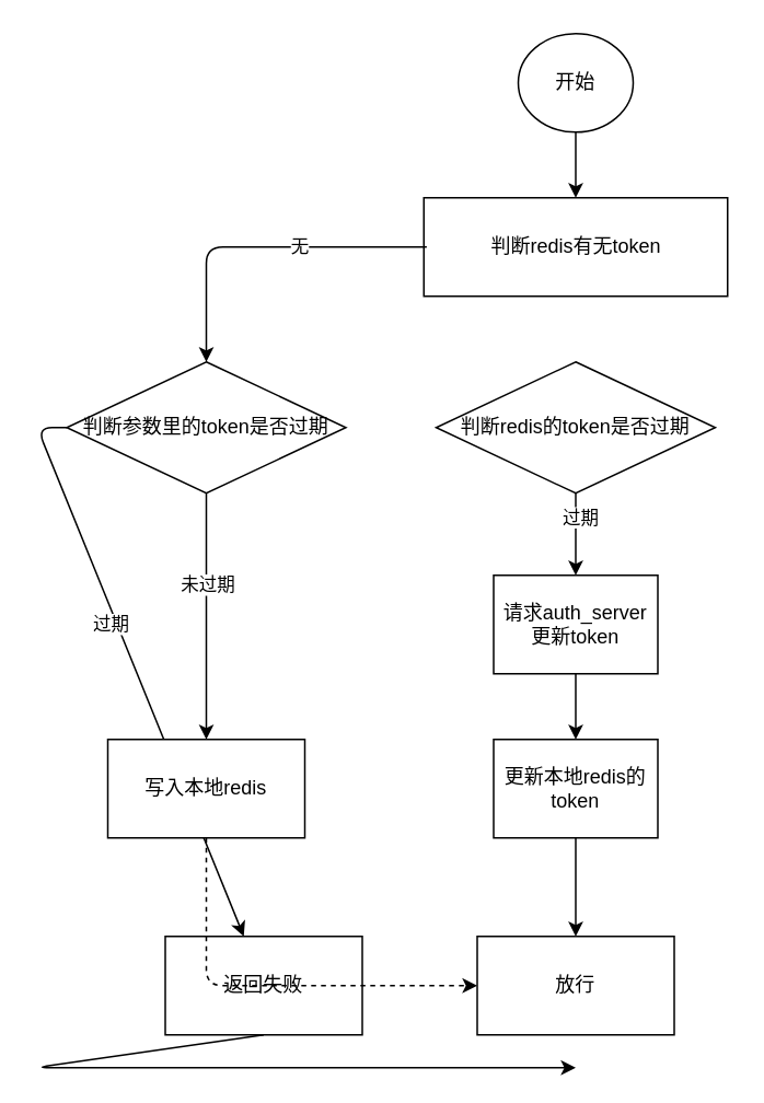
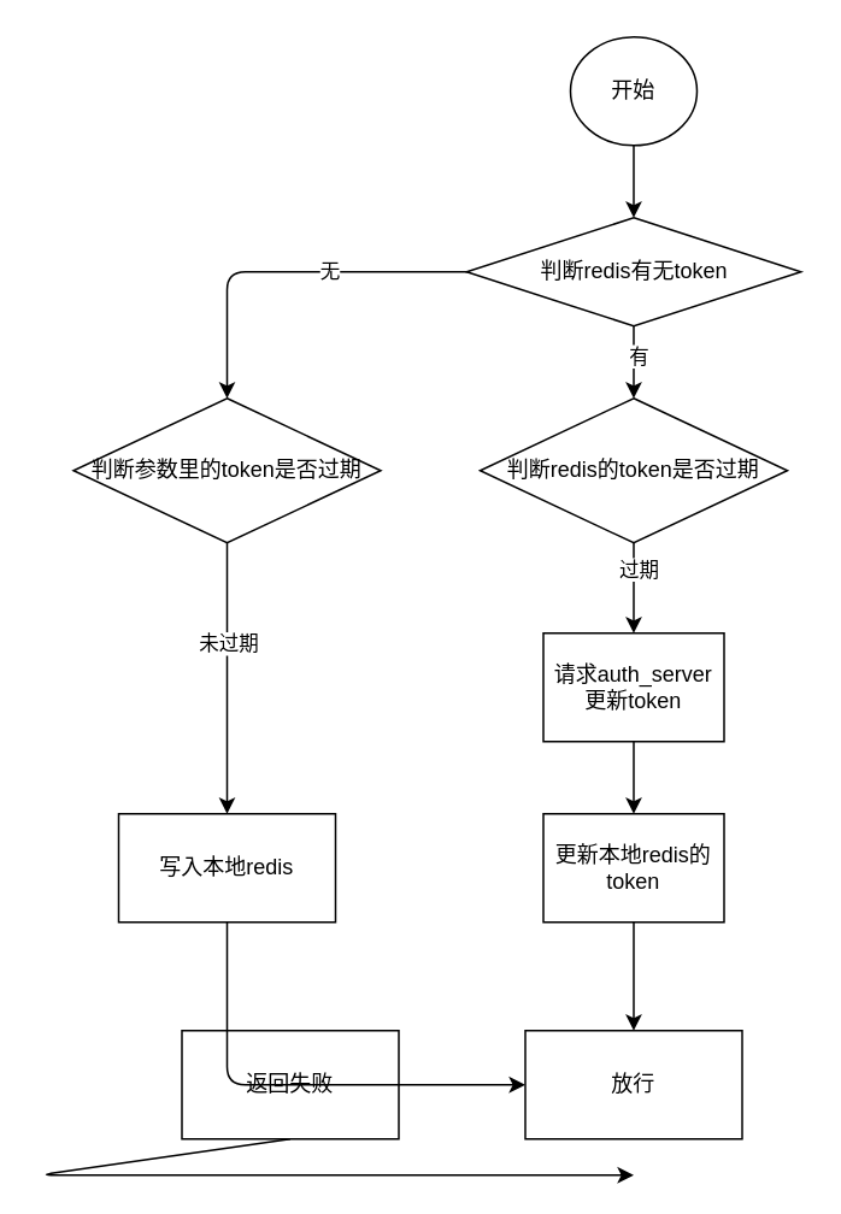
  <mxCell id="0" />
  <mxCell id="1" parent="0" />
  <mxCell id="2" value="开始" style="ellipse;whiteSpace=wrap;html=1;align=center;" vertex="1" parent="1"><mxGeometry x="315" y="20" width="70" height="60" as="geometry" /></mxCell>
- <mxCell id="3" value="判断redis有无token" style="whiteSpace=wrap;html=1;align=center;rounded=0;" vertex="1" parent="1"><mxGeometry x="257.5" y="120" width="185" height="60" as="geometry" /></mxCell>
+ <mxCell id="3" value="判断redis有无token" style="rhombus;whiteSpace=wrap;html=1;align=center;" vertex="1" parent="1"><mxGeometry x="257.5" y="120" width="185" height="60" as="geometry" /></mxCell>
  <mxCell id="4" value="" style="endArrow=classic;html=1;exitX=0.5;exitY=1;exitDx=0;exitDy=0;entryX=0.5;entryY=0;entryDx=0;entryDy=0;align=center;" edge="1" parent="1" source="2" target="3"><mxGeometry width="50" height="50" relative="1" as="geometry"><mxPoint x="340" y="300" as="sourcePoint" /><mxPoint x="390" y="250" as="targetPoint" /></mxGeometry></mxCell>
  <mxCell id="5" value="判断redis的token是否过期" style="rhombus;whiteSpace=wrap;html=1;align=center;" vertex="1" parent="1"><mxGeometry x="265" y="220" width="170" height="80" as="geometry" /></mxCell>
  <mxCell id="6" value="请求auth_server更新token" style="rounded=0;whiteSpace=wrap;html=1;align=center;" vertex="1" parent="1"><mxGeometry x="300" y="350" width="100" height="60" as="geometry" /></mxCell>
  <mxCell id="7" value="更新本地redis的token" style="rounded=0;whiteSpace=wrap;html=1;align=center;" vertex="1" parent="1"><mxGeometry x="300" y="450" width="100" height="60" as="geometry" /></mxCell>
  <mxCell id="8" value="放行" style="rounded=0;whiteSpace=wrap;html=1;align=center;" vertex="1" parent="1"><mxGeometry x="290" y="570" width="120" height="60" as="geometry" /></mxCell>
+ <mxCell id="9" value="" style="endArrow=classic;html=1;exitX=0.5;exitY=1;exitDx=0;exitDy=0;entryX=0.5;entryY=0;entryDx=0;entryDy=0;align=center;" edge="1" parent="1" source="3" target="5"><mxGeometry width="50" height="50" relative="1" as="geometry"><mxPoint x="360" y="90" as="sourcePoint" /><mxPoint x="360" y="130" as="targetPoint" /></mxGeometry></mxCell>
+ <mxCell id="10" value="有" style="edgeLabel;html=1;align=center;verticalAlign=middle;resizable=0;points=[];" vertex="1" connectable="0" parent="9"><mxGeometry x="-0.2" y="2" relative="1" as="geometry"><mxPoint as="offset" /></mxGeometry></mxCell>
  <mxCell id="11" value="" style="endArrow=classic;html=1;align=center;" edge="1" parent="1" target="6"><mxGeometry width="50" height="50" relative="1" as="geometry"><mxPoint x="350" y="300" as="sourcePoint" /><mxPoint x="400" y="250" as="targetPoint" /></mxGeometry></mxCell>
  <mxCell id="12" value="过期" style="edgeLabel;html=1;align=center;verticalAlign=middle;resizable=0;points=[];" vertex="1" connectable="0" parent="11"><mxGeometry x="-0.44" y="2" relative="1" as="geometry"><mxPoint as="offset" /></mxGeometry></mxCell>
  <mxCell id="13" value="" style="endArrow=classic;html=1;align=center;" edge="1" parent="1" source="6"><mxGeometry width="50" height="50" relative="1" as="geometry"><mxPoint x="350" y="460" as="sourcePoint" /><mxPoint x="350" y="450" as="targetPoint" /></mxGeometry></mxCell>
  <mxCell id="14" value="" style="endArrow=classic;html=1;exitX=0.5;exitY=1;exitDx=0;exitDy=0;entryX=0.5;entryY=0;entryDx=0;entryDy=0;align=center;" edge="1" parent="1" source="7" target="8"><mxGeometry width="50" height="50" relative="1" as="geometry"><mxPoint x="360" y="420" as="sourcePoint" /><mxPoint x="360" y="460" as="targetPoint" /></mxGeometry></mxCell>
  <mxCell id="15" value="判断参数里的token是否过期" style="rhombus;whiteSpace=wrap;html=1;align=center;" vertex="1" parent="1"><mxGeometry x="40" y="220" width="170" height="80" as="geometry" /></mxCell>
  <mxCell id="16" value="" style="endArrow=classic;html=1;exitX=0;exitY=0.5;exitDx=0;exitDy=0;entryX=0.5;entryY=0;entryDx=0;entryDy=0;align=center;" edge="1" parent="1" source="3" target="15"><mxGeometry width="50" height="50" relative="1" as="geometry"><mxPoint x="90" y="160" as="sourcePoint" /><mxPoint x="140" y="110" as="targetPoint" /><Array as="points"><mxPoint x="260" y="150" /><mxPoint x="125" y="150" /></Array></mxGeometry></mxCell>
  <mxCell id="17" value="无" style="edgeLabel;html=1;align=center;verticalAlign=middle;resizable=0;points=[];" vertex="1" connectable="0" parent="16"><mxGeometry x="-0.205" y="-1" relative="1" as="geometry"><mxPoint x="1" as="offset" /></mxGeometry></mxCell>
  <mxCell id="18" value="返回失败" style="rounded=0;whiteSpace=wrap;html=1;align=center;" vertex="1" parent="1"><mxGeometry x="100" y="570" width="120" height="60" as="geometry" /></mxCell>
- <mxCell id="19" value="" style="endArrow=classic;html=1;exitX=0;exitY=0.5;exitDx=0;exitDy=0;align=center;" edge="1" parent="1" source="15" target="18"><mxGeometry width="50" height="50" relative="1" as="geometry"><mxPoint x="110" y="350" as="sourcePoint" /><mxPoint x="160" y="300" as="targetPoint" /><Array as="points"><mxPoint x="22" y="260" /></Array></mxGeometry></mxCell>
- <mxCell id="20" value="过期" style="edgeLabel;html=1;align=center;verticalAlign=middle;resizable=0;points=[];" vertex="1" connectable="0" parent="19"><mxGeometry x="-0.178" y="-4" relative="1" as="geometry"><mxPoint as="offset" /></mxGeometry></mxCell>
  <mxCell id="21" value="" style="endArrow=classic;html=1;exitX=0.5;exitY=1;exitDx=0;exitDy=0;align=center;" edge="1" parent="1" source="18"><mxGeometry width="50" height="50" relative="1" as="geometry"><mxPoint x="100" y="700" as="sourcePoint" /><mxPoint x="350" y="650" as="targetPoint" /><Array as="points"><mxPoint x="20" y="650" /></Array></mxGeometry></mxCell>
  <mxCell id="22" value="写入本地redis" style="rounded=0;whiteSpace=wrap;html=1;align=center;" vertex="1" parent="1"><mxGeometry x="65" y="450" width="120" height="60" as="geometry" /></mxCell>
  <mxCell id="23" value="" style="endArrow=classic;html=1;exitX=0.5;exitY=1;exitDx=0;exitDy=0;entryX=0.5;entryY=0;entryDx=0;entryDy=0;align=center;" edge="1" parent="1" source="15" target="22"><mxGeometry width="50" height="50" relative="1" as="geometry"><mxPoint x="100" y="370" as="sourcePoint" /><mxPoint x="150" y="320" as="targetPoint" /></mxGeometry></mxCell>
  <mxCell id="24" value="未过期" style="edgeLabel;html=1;align=center;verticalAlign=middle;resizable=0;points=[];" vertex="1" connectable="0" parent="23"><mxGeometry x="-0.267" relative="1" as="geometry"><mxPoint as="offset" /></mxGeometry></mxCell>
- <mxCell id="25" value="" style="endArrow=classic;html=1;exitX=0.5;exitY=1;exitDx=0;exitDy=0;entryX=0;entryY=0.5;entryDx=0;entryDy=0;align=center;dashed=1;" edge="1" parent="1" source="22" target="8"><mxGeometry width="50" height="50" relative="1" as="geometry"><mxPoint x="120" y="570" as="sourcePoint" /><mxPoint x="170" y="520" as="targetPoint" /><Array as="points"><mxPoint x="125" y="600" /></Array></mxGeometry></mxCell>
+ <mxCell id="25" value="" style="endArrow=classic;html=1;exitX=0.5;exitY=1;exitDx=0;exitDy=0;entryX=0;entryY=0.5;entryDx=0;entryDy=0;align=center;" edge="1" parent="1" source="22" target="8"><mxGeometry width="50" height="50" relative="1" as="geometry"><mxPoint x="120" y="570" as="sourcePoint" /><mxPoint x="170" y="520" as="targetPoint" /><Array as="points"><mxPoint x="125" y="600" /></Array></mxGeometry></mxCell>
